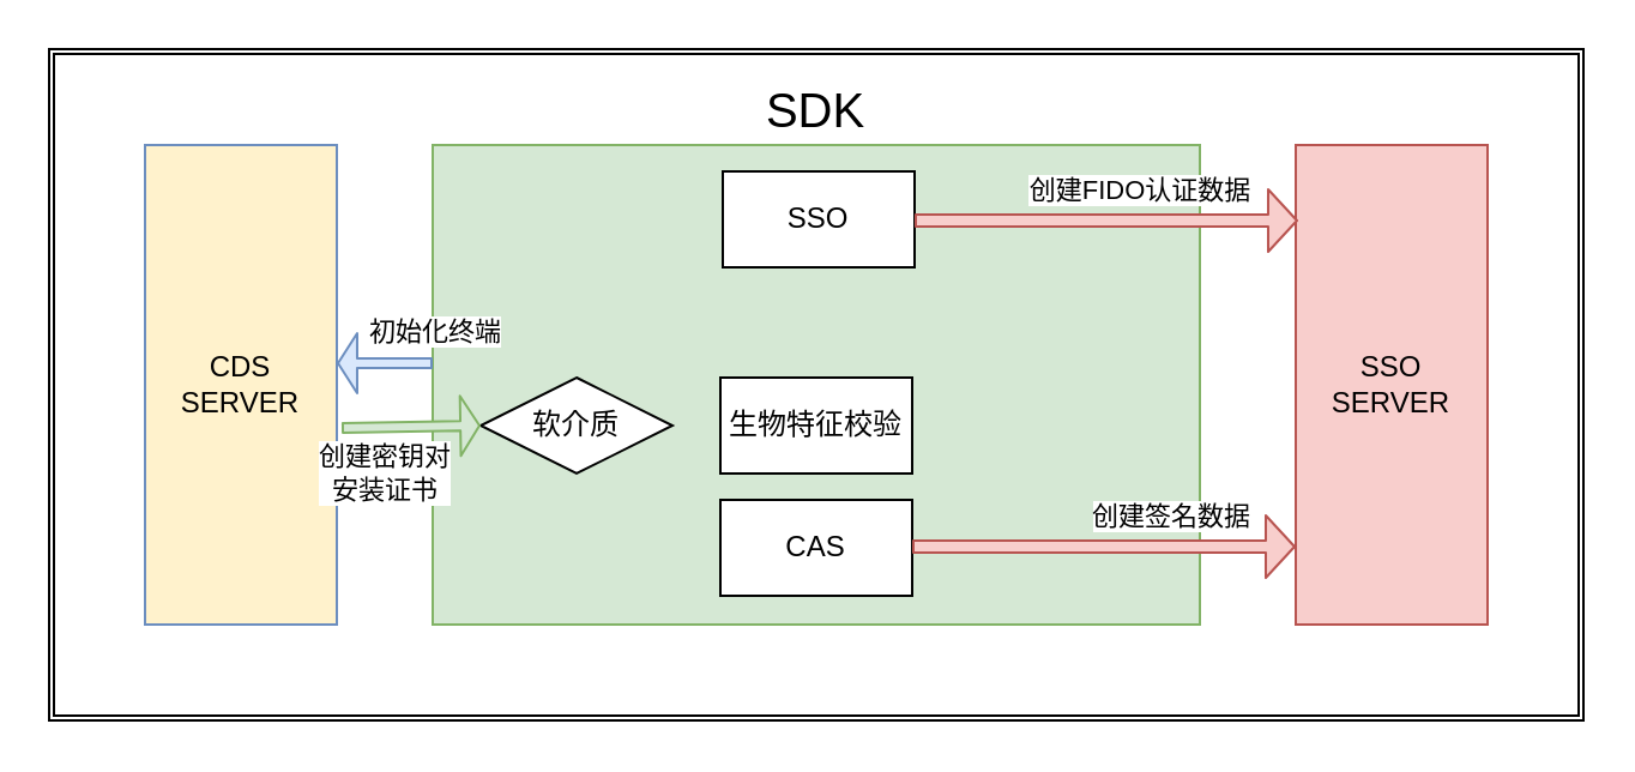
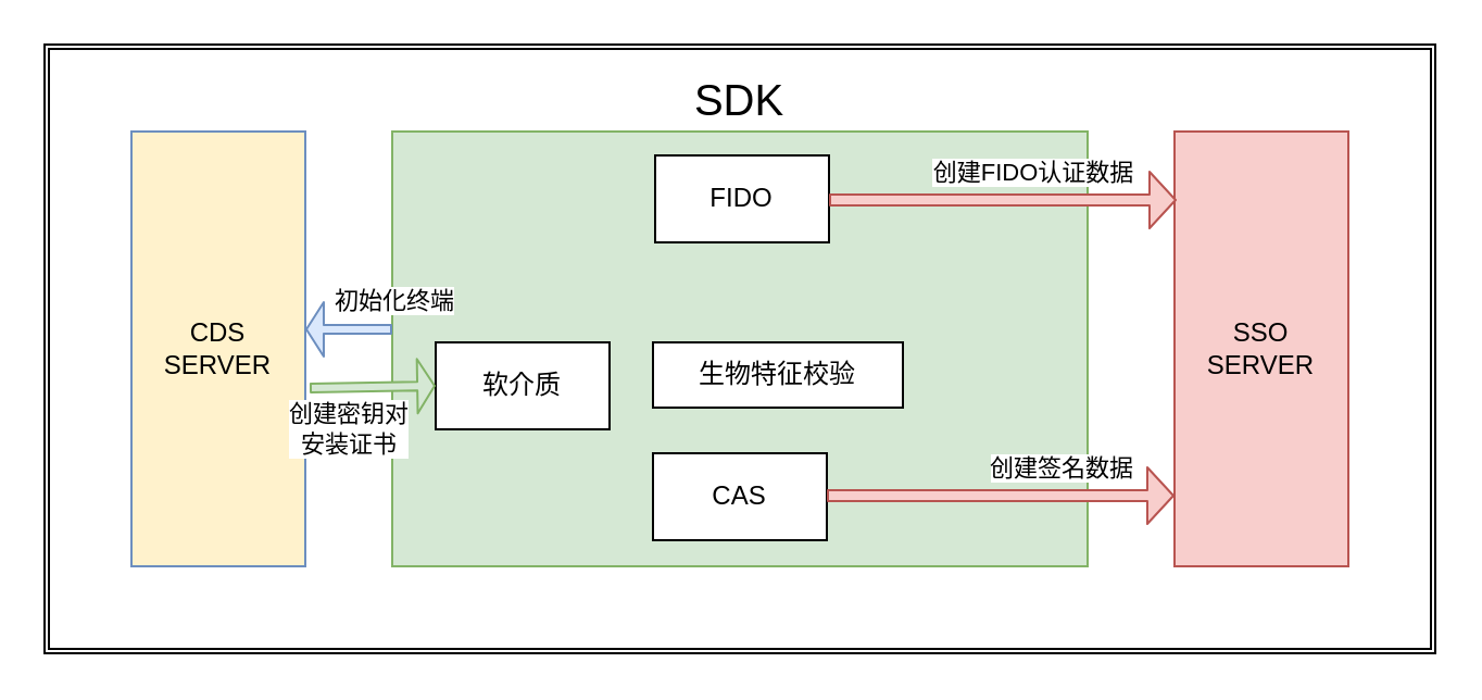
  <mxCell id="0" />
  <mxCell id="1" parent="0" />
  <mxCell id="2" value="" style="shape=ext;double=1;rounded=0;whiteSpace=wrap;html=1;fontSize=12;verticalAlign=bottom;" parent="1" vertex="1"><mxGeometry x="20" y="20" width="640" height="280" as="geometry" /></mxCell>
  <mxCell id="3" value="&lt;font style=&quot;font-size: 20px&quot;&gt;SDK&lt;/font&gt;" style="rounded=0;whiteSpace=wrap;html=1;fillColor=#d5e8d4;strokeColor=#82b366;labelPosition=center;verticalLabelPosition=top;align=center;verticalAlign=bottom;" parent="1" vertex="1"><mxGeometry x="180" y="60" width="320" height="200" as="geometry" /></mxCell>
- <mxCell id="4" value="软介质" style="rhombus;whiteSpace=wrap;html=1;" parent="1" vertex="1"><mxGeometry x="200" y="157" width="80" height="40" as="geometry" /></mxCell>
+ <mxCell id="4" value="软介质" style="rounded=0;whiteSpace=wrap;html=1;" parent="1" vertex="1"><mxGeometry x="200" y="157" width="80" height="40" as="geometry" /></mxCell>
  <mxCell id="5" value="SSO&lt;br&gt;SERVER" style="rounded=0;whiteSpace=wrap;html=1;fillColor=#f8cecc;strokeColor=#b85450;" parent="1" vertex="1"><mxGeometry x="540" y="60" width="80" height="200" as="geometry" /></mxCell>
- <mxCell id="6" value="SSO" style="rounded=0;whiteSpace=wrap;html=1;" parent="1" vertex="1"><mxGeometry x="301" y="71" width="80" height="40" as="geometry" /></mxCell>
+ <mxCell id="6" value="FIDO" style="rounded=0;whiteSpace=wrap;html=1;" parent="1" vertex="1"><mxGeometry x="301" y="71" width="80" height="40" as="geometry" /></mxCell>
  <mxCell id="7" value="CDS&lt;br&gt;SERVER" style="rounded=0;whiteSpace=wrap;html=1;fillColor=#fff2cc;strokeColor=#6c8ebf;" parent="1" vertex="1"><mxGeometry x="60" y="60" width="80" height="200" as="geometry" /></mxCell>
  <mxCell id="8" value="" style="shape=flexArrow;endArrow=classic;html=1;entryX=1;entryY=0.25;entryDx=0;entryDy=0;exitX=0;exitY=0.25;exitDx=0;exitDy=0;width=4;endSize=2.33;fillColor=#dae8fc;strokeColor=#6c8ebf;" parent="1" edge="1"><mxGeometry width="50" height="50" relative="1" as="geometry"><mxPoint x="180" y="151" as="sourcePoint" /><mxPoint x="140" y="151" as="targetPoint" /></mxGeometry></mxCell>
  <mxCell id="9" value="初始化终端" style="edgeLabel;html=1;align=center;verticalAlign=middle;resizable=0;points=[];" parent="8" vertex="1" connectable="0"><mxGeometry x="0.15" y="1" relative="1" as="geometry"><mxPoint x="23" y="-15" as="offset" /></mxGeometry></mxCell>
- <mxCell id="10" value="生物特征校验" style="rounded=0;whiteSpace=wrap;html=1;" parent="1" vertex="1"><mxGeometry x="300" y="157" width="80" height="40" as="geometry" /></mxCell>
+ <mxCell id="10" value="生物特征校验" style="rounded=0;whiteSpace=wrap;html=1;" parent="1" vertex="1"><mxGeometry x="300" y="157" width="115" height="30" as="geometry" /></mxCell>
  <mxCell id="11" value="创建密钥对&lt;br&gt;安装证书" style="shape=flexArrow;endArrow=classic;html=1;entryX=0;entryY=0.5;entryDx=0;entryDy=0;width=4;endSize=2.32;fillColor=#d5e8d4;strokeColor=#82b366;" parent="1" target="4" edge="1"><mxGeometry x="-0.391" y="-19" width="50" height="50" relative="1" as="geometry"><mxPoint x="142" y="178" as="sourcePoint" /><mxPoint x="180" y="187" as="targetPoint" /><mxPoint as="offset" /></mxGeometry></mxCell>
  <mxCell id="12" value="CAS" style="rounded=0;whiteSpace=wrap;html=1;" parent="1" vertex="1"><mxGeometry x="300" y="208" width="80" height="40" as="geometry" /></mxCell>
  <mxCell id="13" value="" style="shape=flexArrow;endArrow=classic;html=1;fontSize=12;exitX=1;exitY=0.5;exitDx=0;exitDy=0;width=5;endSize=3.67;fillColor=#f8cecc;strokeColor=#b85450;" parent="1" edge="1"><mxGeometry width="50" height="50" relative="1" as="geometry"><mxPoint x="380" y="227.5" as="sourcePoint" /><mxPoint x="540" y="227.5" as="targetPoint" /></mxGeometry></mxCell>
  <mxCell id="14" value="创建签名数据" style="edgeLabel;html=1;align=center;verticalAlign=middle;resizable=0;points=[];" parent="1" vertex="1" connectable="0"><mxGeometry x="487" y="214" as="geometry" /></mxCell>
  <mxCell id="15" value="" style="shape=flexArrow;endArrow=classic;html=1;fontSize=12;exitX=1;exitY=0.5;exitDx=0;exitDy=0;width=5;endSize=3.67;fillColor=#f8cecc;strokeColor=#b85450;" parent="1" edge="1"><mxGeometry width="50" height="50" relative="1" as="geometry"><mxPoint x="381" y="91.5" as="sourcePoint" /><mxPoint x="541" y="91.5" as="targetPoint" /></mxGeometry></mxCell>
  <mxCell id="16" value="创建FIDO认证数据" style="edgeLabel;html=1;align=center;verticalAlign=middle;resizable=0;points=[];" parent="1" vertex="1" connectable="0"><mxGeometry x="474" y="78" as="geometry" /></mxCell>
